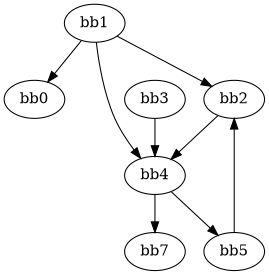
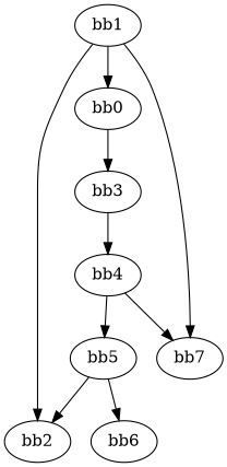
  digraph {
    n1 [label="bb0\l"]
    n2 [label="bb3\l"]
    n3 [label="bb1\l"]
    n4 [label="bb2\l"]
    n5 [label="bb7\l"]
    n6 [label="bb4\l"]
    n7 [label="bb5\l"]
+   n8 [label="bb6\l"]
+   n1 -> n2
    n2 -> n6
    n3 -> n1
    n3 -> n4
-   n3 -> n6
-   n4 -> n6
+   n3 -> n5
    n6 -> n5
    n6 -> n7
    n7 -> n4
+   n7 -> n8
  }
